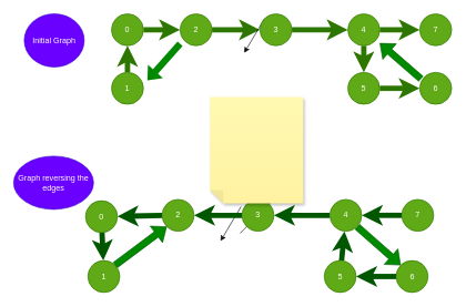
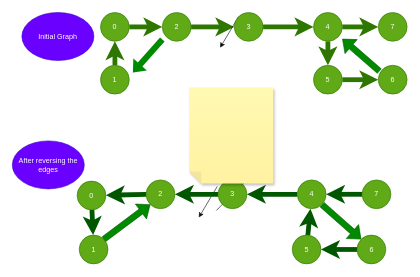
  <mxCell id="0" />
  <mxCell id="1" parent="0" />
  <mxCell id="2" value="" style="edgeStyle=none;html=1;strokeWidth=8;fillColor=#60a917;strokeColor=#2D7600;" parent="1" source="3" target="7" edge="1"><mxGeometry relative="1" as="geometry" /></mxCell>
  <mxCell id="3" value="0" style="ellipse;whiteSpace=wrap;html=1;aspect=fixed;fillColor=#60a917;fontColor=#ffffff;strokeColor=#2D7600;" parent="1" vertex="1"><mxGeometry x="167" y="20" width="48" height="48" as="geometry" /></mxCell>
  <mxCell id="4" value="" style="edgeStyle=none;html=1;strokeWidth=8;fillColor=#60a917;strokeColor=#2D7600;" parent="1" source="5" target="3" edge="1"><mxGeometry relative="1" as="geometry" /></mxCell>
  <mxCell id="5" value="1" style="ellipse;whiteSpace=wrap;html=1;aspect=fixed;fillColor=#60a917;fontColor=#ffffff;strokeColor=#2D7600;" parent="1" vertex="1"><mxGeometry x="167" y="108" width="48" height="48" as="geometry" /></mxCell>
  <mxCell id="6" value="" style="edgeStyle=none;html=1;strokeWidth=8;fillColor=#60a917;strokeColor=#2D7600;" parent="1" source="7" target="10" edge="1"><mxGeometry relative="1" as="geometry" /></mxCell>
  <mxCell id="7" value="2" style="ellipse;whiteSpace=wrap;html=1;aspect=fixed;fillColor=#60a917;fontColor=#ffffff;strokeColor=#2D7600;" parent="1" vertex="1"><mxGeometry x="270" y="20" width="48" height="48" as="geometry" /></mxCell>
  <mxCell id="8" style="edgeStyle=none;html=1;exitX=0;exitY=0;exitDx=0;exitDy=0;" parent="1" source="10" edge="1"><mxGeometry relative="1" as="geometry"><mxPoint x="366.4" y="78.6" as="targetPoint" /></mxGeometry></mxCell>
  <mxCell id="9" value="" style="edgeStyle=none;html=1;strokeWidth=8;fillColor=#60a917;strokeColor=#2D7600;" parent="1" source="10" target="13" edge="1"><mxGeometry relative="1" as="geometry" /></mxCell>
  <mxCell id="10" value="3" style="ellipse;whiteSpace=wrap;html=1;aspect=fixed;fillColor=#60a917;fontColor=#ffffff;strokeColor=#2D7600;" parent="1" vertex="1"><mxGeometry x="390" y="20" width="48" height="48" as="geometry" /></mxCell>
  <mxCell id="11" value="" style="edgeStyle=none;html=1;strokeWidth=8;fillColor=#60a917;strokeColor=#2D7600;" parent="1" source="13" target="16" edge="1"><mxGeometry relative="1" as="geometry" /></mxCell>
  <mxCell id="12" value="" style="edgeStyle=none;html=1;strokeWidth=8;fillColor=#60a917;strokeColor=#2D7600;" parent="1" source="13" target="15" edge="1"><mxGeometry relative="1" as="geometry" /></mxCell>
  <mxCell id="13" value="4" style="ellipse;whiteSpace=wrap;html=1;aspect=fixed;fillColor=#60a917;fontColor=#ffffff;strokeColor=#2D7600;" parent="1" vertex="1"><mxGeometry x="522" y="20" width="48" height="48" as="geometry" /></mxCell>
  <mxCell id="14" value="" style="edgeStyle=none;html=1;strokeWidth=8;fillColor=#60a917;strokeColor=#2D7600;" parent="1" source="15" target="17" edge="1"><mxGeometry relative="1" as="geometry" /></mxCell>
  <mxCell id="15" value="5" style="ellipse;whiteSpace=wrap;html=1;aspect=fixed;fillColor=#60a917;fontColor=#ffffff;strokeColor=#2D7600;" parent="1" vertex="1"><mxGeometry x="522" y="108" width="48" height="48" as="geometry" /></mxCell>
  <mxCell id="16" value="7" style="ellipse;whiteSpace=wrap;html=1;aspect=fixed;fillColor=#60a917;fontColor=#ffffff;strokeColor=#2D7600;" parent="1" vertex="1"><mxGeometry x="630" y="20" width="48" height="48" as="geometry" /></mxCell>
  <mxCell id="17" value="6" style="ellipse;whiteSpace=wrap;html=1;aspect=fixed;fillColor=#60a917;fontColor=#ffffff;strokeColor=#2D7600;" parent="1" vertex="1"><mxGeometry x="630" y="108" width="48" height="48" as="geometry" /></mxCell>
  <mxCell id="18" value="" style="endArrow=none;html=1;" parent="1" edge="1"><mxGeometry width="50" height="50" relative="1" as="geometry"><mxPoint x="360" y="350" as="sourcePoint" /><mxPoint x="410" y="300" as="targetPoint" /></mxGeometry></mxCell>
  <mxCell id="19" value="" style="shape=flexArrow;endArrow=classic;html=1;strokeWidth=0;fillColor=#008a00;strokeColor=#005700;" parent="1" edge="1"><mxGeometry width="50" height="50" relative="1" as="geometry"><mxPoint x="270" y="65" as="sourcePoint" /><mxPoint x="221" y="120" as="targetPoint" /></mxGeometry></mxCell>
  <mxCell id="20" value="" style="shape=flexArrow;endArrow=classic;html=1;strokeWidth=1;fillColor=#008a00;strokeColor=#005700;" parent="1" edge="1"><mxGeometry width="50" height="50" relative="1" as="geometry"><mxPoint x="632" y="118" as="sourcePoint" /><mxPoint x="570" y="64" as="targetPoint" /></mxGeometry></mxCell>
- <mxCell id="21" value="Initial Graph" style="ellipse;whiteSpace=wrap;html=1;fillColor=#6a00ff;fontColor=#ffffff;strokeColor=#3700CC;" parent="1" vertex="1"><mxGeometry x="36" y="20" width="90" height="80" as="geometry" /></mxCell>
+ <mxCell id="21" value="Initial Graph" style="ellipse;whiteSpace=wrap;html=1;fillColor=#6a00ff;fontColor=#ffffff;strokeColor=#3700CC;" parent="1" vertex="1"><mxGeometry x="36" y="20" width="120" height="80" as="geometry" /></mxCell>
  <mxCell id="22" value="1" style="ellipse;whiteSpace=wrap;html=1;aspect=fixed;fillColor=#60a917;fontColor=#ffffff;strokeColor=#2D7600;" parent="1" vertex="1"><mxGeometry x="131.5" y="390.97" width="48" height="48" as="geometry" /></mxCell>
  <mxCell id="23" style="edgeStyle=none;html=1;exitX=0;exitY=0;exitDx=0;exitDy=0;" parent="1" edge="1"><mxGeometry relative="1" as="geometry"><mxPoint x="330.9" y="361.57" as="targetPoint" /><mxPoint x="361.529" y="309.999" as="sourcePoint" /></mxGeometry></mxCell>
  <mxCell id="24" value="" style="edgeStyle=none;html=1;strokeWidth=8;fillColor=#008a00;strokeColor=#005700;" parent="1" source="25" target="36" edge="1"><mxGeometry relative="1" as="geometry" /></mxCell>
  <mxCell id="25" value="5" style="ellipse;whiteSpace=wrap;html=1;aspect=fixed;fillColor=#60a917;fontColor=#ffffff;strokeColor=#2D7600;" parent="1" vertex="1"><mxGeometry x="486.5" y="390.97" width="48" height="48" as="geometry" /></mxCell>
  <mxCell id="26" value="" style="edgeStyle=none;html=1;strokeWidth=8;fillColor=#008a00;strokeColor=#005700;" parent="1" source="27" target="25" edge="1"><mxGeometry relative="1" as="geometry" /></mxCell>
  <mxCell id="27" value="6" style="ellipse;whiteSpace=wrap;html=1;aspect=fixed;fillColor=#60a917;fontColor=#ffffff;strokeColor=#2D7600;" parent="1" vertex="1"><mxGeometry x="594.5" y="390.97" width="48" height="48" as="geometry" /></mxCell>
  <mxCell id="28" value="" style="shape=flexArrow;endArrow=classic;html=1;strokeWidth=1;fillColor=#008a00;strokeColor=#005700;entryX=0;entryY=0;entryDx=0;entryDy=0;exitX=1;exitY=1;exitDx=0;exitDy=0;" parent="1" source="36" target="27" edge="1"><mxGeometry width="50" height="50" relative="1" as="geometry"><mxPoint x="543" y="338" as="sourcePoint" /><mxPoint x="594" y="393" as="targetPoint" /></mxGeometry></mxCell>
  <mxCell id="29" value="" style="edgeStyle=none;html=1;strokeWidth=8;fillColor=#008a00;strokeColor=#005700;" parent="1" source="30" target="22" edge="1"><mxGeometry relative="1" as="geometry" /></mxCell>
  <mxCell id="30" value="0" style="ellipse;whiteSpace=wrap;html=1;aspect=fixed;fillColor=#60a917;fontColor=#ffffff;strokeColor=#2D7600;" parent="1" vertex="1"><mxGeometry x="128" y="301" width="48" height="48" as="geometry" /></mxCell>
  <mxCell id="31" value="" style="edgeStyle=none;html=1;strokeWidth=8;fillColor=#008a00;strokeColor=#005700;" parent="1" source="32" target="30" edge="1"><mxGeometry relative="1" as="geometry" /></mxCell>
  <mxCell id="32" value="2" style="ellipse;whiteSpace=wrap;html=1;aspect=fixed;fillColor=#60a917;fontColor=#ffffff;strokeColor=#2D7600;" parent="1" vertex="1"><mxGeometry x="243" y="299" width="48" height="48" as="geometry" /></mxCell>
  <mxCell id="33" value="" style="edgeStyle=none;html=1;strokeWidth=8;fillColor=#008a00;strokeColor=#005700;" parent="1" source="34" target="32" edge="1"><mxGeometry relative="1" as="geometry" /></mxCell>
  <mxCell id="34" value="3" style="ellipse;whiteSpace=wrap;html=1;aspect=fixed;fillColor=#60a917;fontColor=#ffffff;strokeColor=#2D7600;" parent="1" vertex="1"><mxGeometry x="363" y="299" width="48" height="48" as="geometry" /></mxCell>
  <mxCell id="35" value="" style="edgeStyle=none;html=1;strokeWidth=8;fillColor=#008a00;strokeColor=#005700;" parent="1" source="36" target="34" edge="1"><mxGeometry relative="1" as="geometry" /></mxCell>
  <mxCell id="36" value="4" style="ellipse;whiteSpace=wrap;html=1;aspect=fixed;fillColor=#60a917;fontColor=#ffffff;strokeColor=#2D7600;" parent="1" vertex="1"><mxGeometry x="495" y="299" width="48" height="48" as="geometry" /></mxCell>
  <mxCell id="37" value="" style="edgeStyle=none;html=1;strokeWidth=8;fillColor=#008a00;strokeColor=#005700;" parent="1" source="38" target="36" edge="1"><mxGeometry relative="1" as="geometry" /></mxCell>
  <mxCell id="38" value="7" style="ellipse;whiteSpace=wrap;html=1;aspect=fixed;fillColor=#60a917;fontColor=#ffffff;strokeColor=#2D7600;" parent="1" vertex="1"><mxGeometry x="603" y="299" width="48" height="48" as="geometry" /></mxCell>
  <mxCell id="39" value="" style="shape=flexArrow;endArrow=classic;html=1;strokeWidth=1;fillColor=#008a00;strokeColor=#005700;entryX=0;entryY=1;entryDx=0;entryDy=0;exitX=1;exitY=0;exitDx=0;exitDy=0;" parent="1" source="22" target="32" edge="1"><mxGeometry width="50" height="50" relative="1" as="geometry"><mxPoint x="212" y="366" as="sourcePoint" /><mxPoint x="263" y="421" as="targetPoint" /></mxGeometry></mxCell>
- <mxCell id="40" value="Graph reversing the edges" style="ellipse;whiteSpace=wrap;html=1;fillColor=#6a00ff;fontColor=#ffffff;strokeColor=#3700CC;" parent="1" vertex="1"><mxGeometry x="20" y="234" width="120" height="80" as="geometry" /></mxCell>
+ <mxCell id="40" value="After reversing the edges" style="ellipse;whiteSpace=wrap;html=1;fillColor=#6a00ff;fontColor=#ffffff;strokeColor=#3700CC;" parent="1" vertex="1"><mxGeometry x="20" y="234" width="120" height="80" as="geometry" /></mxCell>
  <mxCell id="41" value="" style="shape=note;whiteSpace=wrap;html=1;backgroundOutline=1;fontColor=#000000;darkOpacity=0.05;fillColor=#FFF9B2;strokeColor=none;fillStyle=solid;direction=west;gradientDirection=north;gradientColor=#FFF2A1;shadow=1;size=20;pointerEvents=1;" vertex="1" parent="1"><mxGeometry x="315" y="145" width="140" height="160" as="geometry" /></mxCell>
